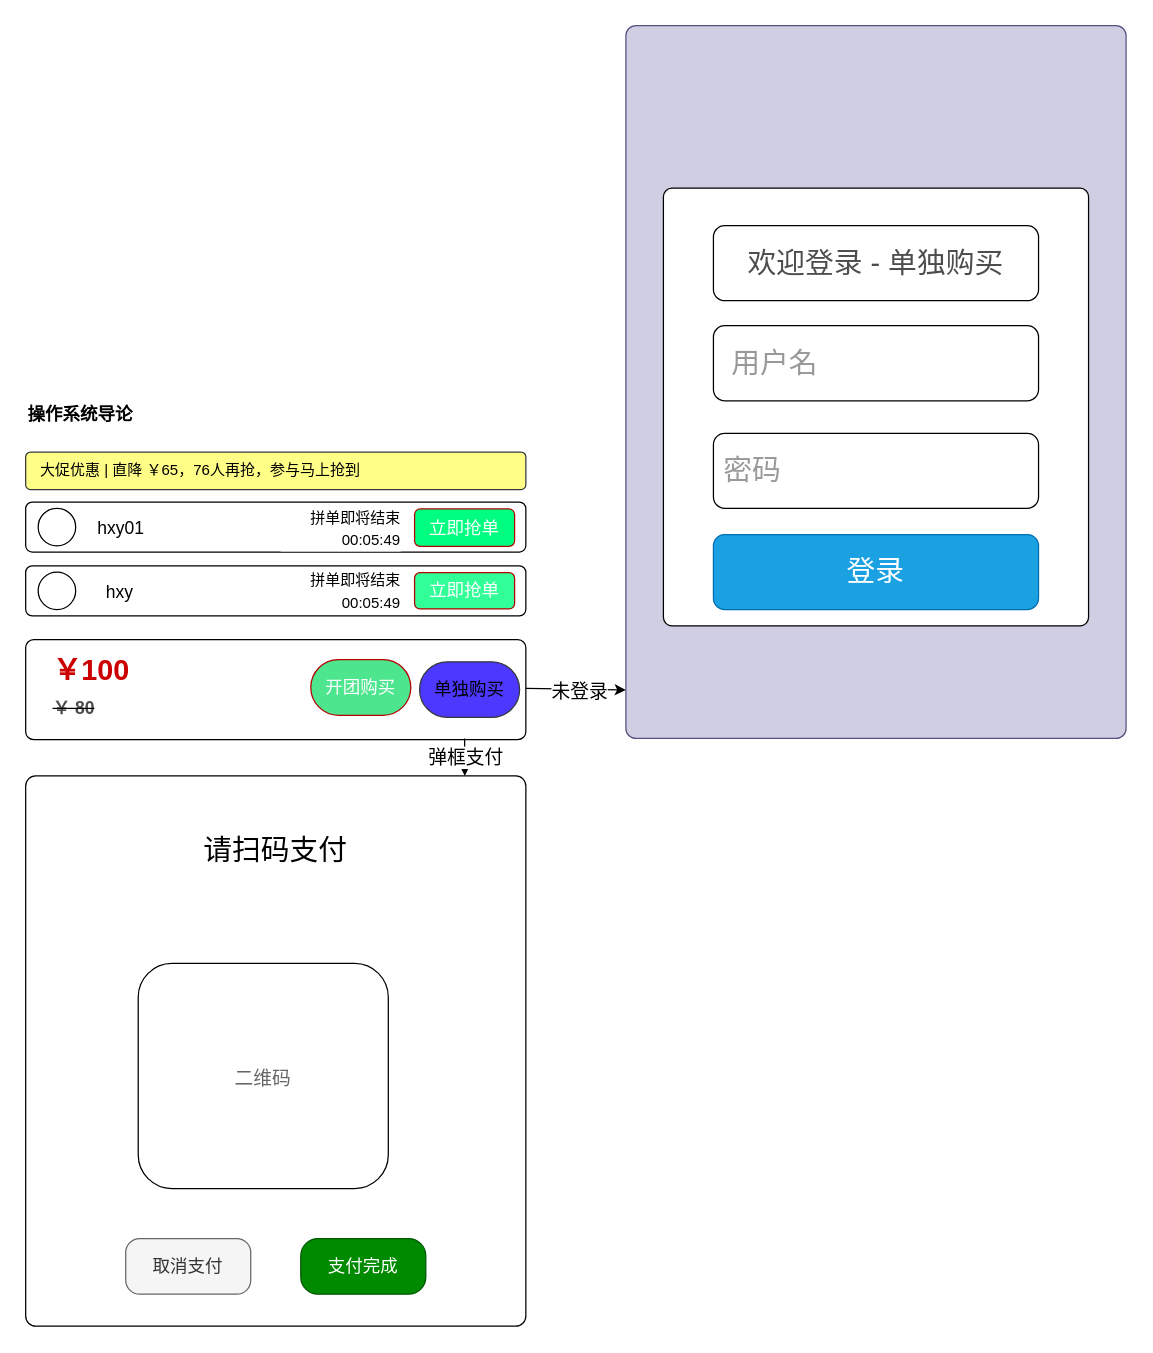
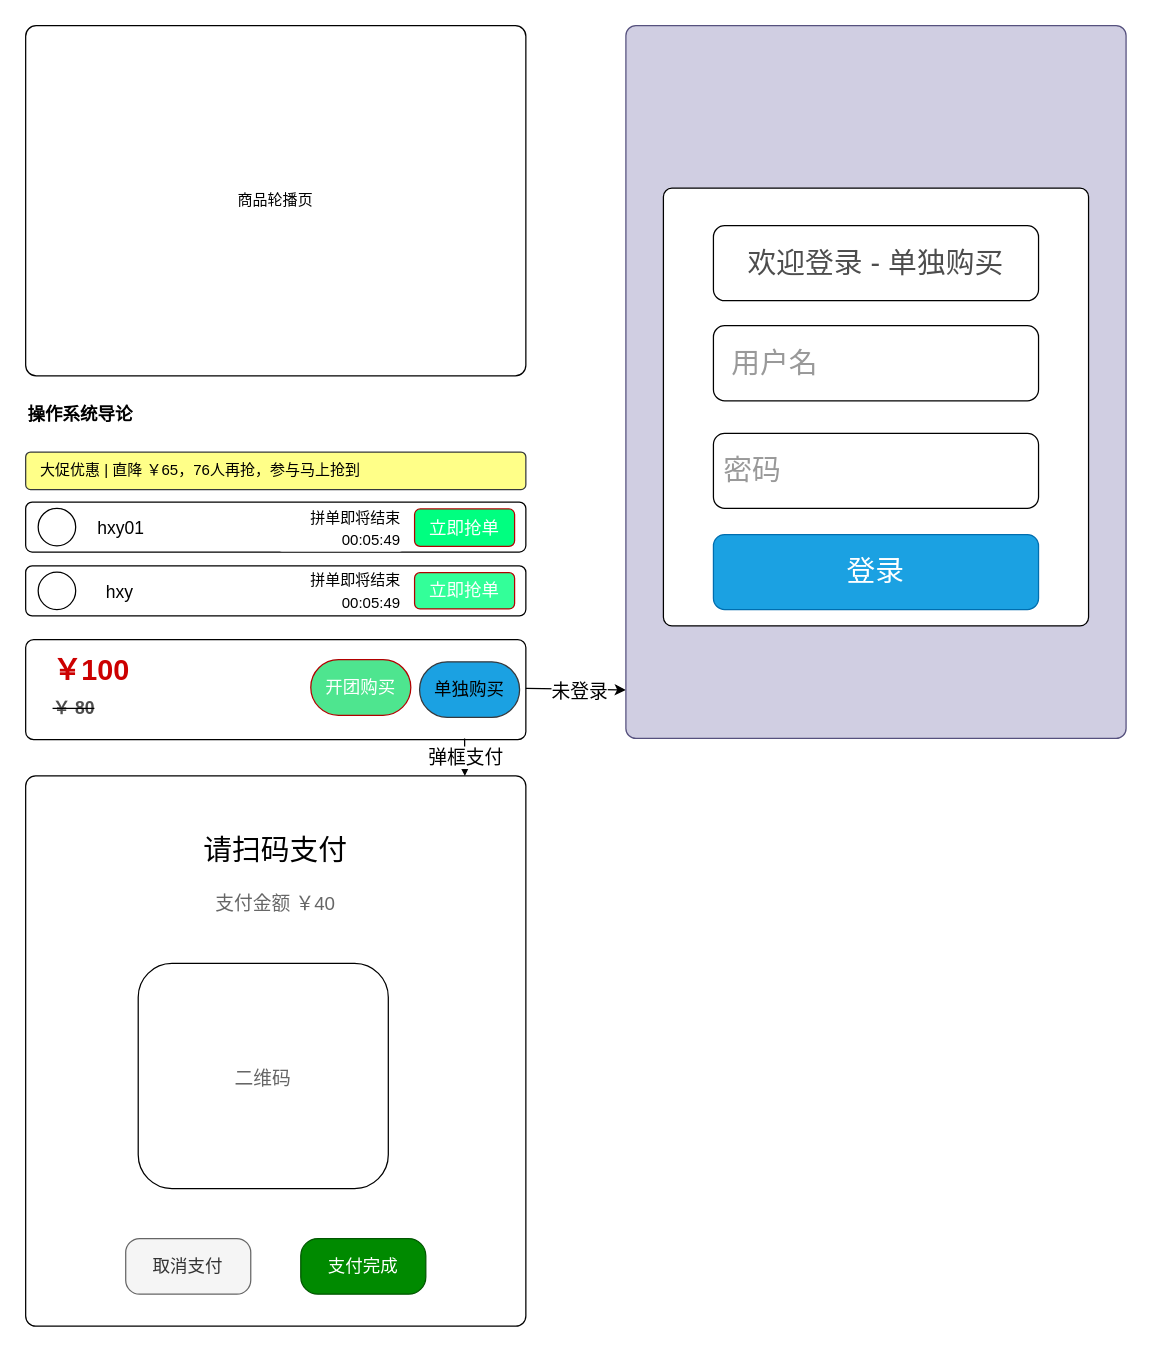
  <mxCell id="0" />
  <mxCell id="1" parent="0" />
+ <mxCell id="2" value="商品轮播页" style="rounded=1;whiteSpace=wrap;html=1;arcSize=3;" parent="1" vertex="1"><mxGeometry x="20" y="20" width="400" height="280" as="geometry" /></mxCell>
  <mxCell id="3" value="&lt;span style=&quot;font-size: 14px;&quot;&gt;&lt;b&gt;操作系统导论&lt;/b&gt;&lt;/span&gt;" style="rounded=1;whiteSpace=wrap;html=1;align=left;strokeColor=none;" parent="1" vertex="1"><mxGeometry x="20" y="311" width="400" height="40" as="geometry" /></mxCell>
  <mxCell id="4" value="" style="rounded=1;whiteSpace=wrap;html=1;arcSize=13;" parent="1" vertex="1"><mxGeometry x="20" y="401" width="400" height="40" as="geometry" /></mxCell>
  <mxCell id="5" value="" style="rounded=1;whiteSpace=wrap;html=1;arcSize=13;" parent="1" vertex="1"><mxGeometry x="20" y="452" width="400" height="40" as="geometry" /></mxCell>
  <mxCell id="6" value="" style="ellipse;whiteSpace=wrap;html=1;aspect=fixed;fontSize=14;" parent="1" vertex="1"><mxGeometry x="30" y="406" width="30" height="30" as="geometry" /></mxCell>
  <mxCell id="7" value="" style="ellipse;whiteSpace=wrap;html=1;aspect=fixed;fontSize=14;" parent="1" vertex="1"><mxGeometry x="30" y="457" width="30" height="30" as="geometry" /></mxCell>
  <mxCell id="8" value="立即抢单" style="rounded=1;whiteSpace=wrap;html=1;fontSize=14;fillColor=#00FF80;strokeColor=#B20000;fontColor=#ffffff;" parent="1" vertex="1"><mxGeometry x="331" y="406.5" width="80" height="30" as="geometry" /></mxCell>
  <mxCell id="9" value="立即抢单" style="rounded=1;whiteSpace=wrap;html=1;fontSize=14;fillColor=#33FF99;strokeColor=#B20000;fontColor=#ffffff;" parent="1" vertex="1"><mxGeometry x="331" y="457.5" width="80" height="29" as="geometry" /></mxCell>
  <mxCell id="10" value="hxy01" style="text;html=1;align=center;verticalAlign=middle;resizable=0;points=[];autosize=1;strokeColor=none;fillColor=none;fontSize=14;" parent="1" vertex="1"><mxGeometry x="68" y="407" width="55" height="29" as="geometry" /></mxCell>
  <mxCell id="11" value="hxy" style="text;html=1;align=center;verticalAlign=middle;resizable=0;points=[];autosize=1;strokeColor=none;fillColor=none;fontSize=14;" parent="1" vertex="1"><mxGeometry x="75" y="458" width="40" height="29" as="geometry" /></mxCell>
  <mxCell id="12" value="&amp;nbsp; &amp;nbsp;大促优惠 | 直降 ￥65，76人再抢，参与马上抢到" style="rounded=1;whiteSpace=wrap;html=1;arcSize=13;align=left;fillColor=#ffff88;strokeColor=#36393d;" parent="1" vertex="1"><mxGeometry x="20" y="361" width="400" height="30" as="geometry" /></mxCell>
  <mxCell id="13" value="&lt;font style=&quot;font-size: 12px;&quot;&gt;拼单即将结束&lt;/font&gt;" style="rounded=1;whiteSpace=wrap;html=1;fontSize=14;fillColor=default;strokeColor=none;align=right;" parent="1" vertex="1"><mxGeometry x="222" y="453" width="100" height="20" as="geometry" /></mxCell>
  <mxCell id="14" value="&lt;span style=&quot;font-size: 12px;&quot;&gt;00:05:49&lt;/span&gt;" style="rounded=1;whiteSpace=wrap;html=1;fontSize=14;fillColor=default;strokeColor=none;align=right;" parent="1" vertex="1"><mxGeometry x="222" y="471" width="100" height="20" as="geometry" /></mxCell>
  <mxCell id="15" value="&lt;font style=&quot;font-size: 12px;&quot;&gt;拼单即将结束&lt;/font&gt;" style="rounded=1;whiteSpace=wrap;html=1;fontSize=14;fillColor=default;strokeColor=none;align=right;" parent="1" vertex="1"><mxGeometry x="222" y="402.5" width="100" height="20" as="geometry" /></mxCell>
  <mxCell id="16" value="&lt;span style=&quot;font-size: 12px;&quot;&gt;00:05:49&lt;/span&gt;" style="rounded=1;whiteSpace=wrap;html=1;fontSize=14;fillColor=default;strokeColor=none;align=right;" parent="1" vertex="1"><mxGeometry x="222" y="420.5" width="100" height="20" as="geometry" /></mxCell>
  <mxCell id="17" value="" style="rounded=1;whiteSpace=wrap;html=1;fontSize=12;fillColor=default;arcSize=8;" parent="1" vertex="1"><mxGeometry x="20" y="511" width="400" height="80" as="geometry" /></mxCell>
- <mxCell id="18" value="单独购买" style="rounded=1;whiteSpace=wrap;html=1;fontSize=14;fillColor=#4C38FF;strokeColor=#36393d;arcSize=50;" parent="1" vertex="1"><mxGeometry x="335" y="528.75" width="80" height="44.5" as="geometry" /></mxCell>
+ <mxCell id="18" value="单独购买" style="rounded=1;whiteSpace=wrap;html=1;fontSize=14;fillColor=#1ba1e2;strokeColor=#36393d;arcSize=50;" parent="1" vertex="1"><mxGeometry x="335" y="528.75" width="80" height="44.5" as="geometry" /></mxCell>
  <mxCell id="19" style="edgeStyle=orthogonalEdgeStyle;rounded=0;orthogonalLoop=1;jettySize=auto;html=1;entryX=0;entryY=0.932;entryDx=0;entryDy=0;entryPerimeter=0;fontSize=15;fontColor=#666666;" parent="1" target="26" edge="1"><mxGeometry relative="1" as="geometry"><mxPoint x="420" y="550" as="sourcePoint" /></mxGeometry></mxCell>
  <mxCell id="20" value="&lt;font color=&quot;#000000&quot;&gt;未登录&lt;/font&gt;" style="edgeLabel;html=1;align=center;verticalAlign=middle;resizable=0;points=[];fontSize=15;fontColor=#666666;" parent="19" vertex="1" connectable="0"><mxGeometry x="0.067" relative="1" as="geometry"><mxPoint as="offset" /></mxGeometry></mxCell>
  <mxCell id="21" style="edgeStyle=orthogonalEdgeStyle;rounded=0;orthogonalLoop=1;jettySize=auto;html=1;entryX=0.878;entryY=0;entryDx=0;entryDy=0;entryPerimeter=0;fontSize=15;fontColor=#666666;" parent="1" target="32" edge="1"><mxGeometry relative="1" as="geometry"><mxPoint x="371" y="590" as="sourcePoint" /></mxGeometry></mxCell>
  <mxCell id="22" value="&lt;font color=&quot;#000000&quot;&gt;弹框支付&lt;/font&gt;" style="edgeLabel;html=1;align=center;verticalAlign=middle;resizable=0;points=[];fontSize=15;fontColor=#666666;" parent="21" vertex="1" connectable="0"><mxGeometry x="0.082" relative="1" as="geometry"><mxPoint y="-1" as="offset" /></mxGeometry></mxCell>
  <mxCell id="23" value="开团购买" style="rounded=1;whiteSpace=wrap;html=1;fontSize=14;fillColor=#4EE58F;strokeColor=#B20000;fontColor=#ffffff;arcSize=50;fillStyle=solid;" parent="1" vertex="1"><mxGeometry x="248" y="527" width="80" height="44.5" as="geometry" /></mxCell>
  <mxCell id="24" value="&lt;font color=&quot;#cc0000&quot; style=&quot;font-size: 23px;&quot;&gt;￥100&lt;/font&gt;" style="rounded=1;whiteSpace=wrap;html=1;fontSize=14;fillColor=default;fontStyle=1;align=left;strokeColor=none;" parent="1" vertex="1"><mxGeometry x="40" y="521" width="70" height="30" as="geometry" /></mxCell>
  <mxCell id="25" value="&lt;strike&gt;&lt;font color=&quot;#4d4d4d&quot;&gt;￥ 80&lt;/font&gt;&lt;/strike&gt;" style="rounded=1;whiteSpace=wrap;html=1;fontSize=14;fillColor=default;fontStyle=1;align=left;strokeColor=none;" parent="1" vertex="1"><mxGeometry x="40" y="551" width="70" height="30" as="geometry" /></mxCell>
  <mxCell id="26" value="" style="rounded=1;whiteSpace=wrap;html=1;fontSize=23;fillColor=#d0cee2;arcSize=2;strokeColor=#56517e;" parent="1" vertex="1"><mxGeometry x="500" y="20" width="400" height="570" as="geometry" /></mxCell>
  <mxCell id="27" value="" style="rounded=1;whiteSpace=wrap;html=1;fontSize=23;fontColor=#4D4D4D;fillColor=default;arcSize=2;" parent="1" vertex="1"><mxGeometry x="530" y="150" width="340" height="350" as="geometry" /></mxCell>
  <mxCell id="28" value="欢迎登录 - 单独购买" style="rounded=1;whiteSpace=wrap;html=1;fontSize=23;fontColor=#4D4D4D;fillColor=none;" parent="1" vertex="1"><mxGeometry x="570" y="180" width="260" height="60" as="geometry" /></mxCell>
  <mxCell id="29" value="&lt;font color=&quot;#999999&quot;&gt;&amp;nbsp; 用户名&lt;/font&gt;" style="rounded=1;whiteSpace=wrap;html=1;fontSize=23;fontColor=#4D4D4D;fillColor=none;align=left;" parent="1" vertex="1"><mxGeometry x="570" y="260" width="260" height="60" as="geometry" /></mxCell>
  <mxCell id="30" value="&lt;font color=&quot;#999999&quot;&gt;&amp;nbsp;密码&lt;/font&gt;" style="rounded=1;whiteSpace=wrap;html=1;fontSize=23;fontColor=#4D4D4D;fillColor=none;align=left;" parent="1" vertex="1"><mxGeometry x="570" y="346" width="260" height="60" as="geometry" /></mxCell>
  <mxCell id="31" value="登录" style="rounded=1;whiteSpace=wrap;html=1;fontSize=23;fontColor=#ffffff;fillColor=#1ba1e2;align=center;strokeColor=#006EAF;" parent="1" vertex="1"><mxGeometry x="570" y="427" width="260" height="60" as="geometry" /></mxCell>
  <mxCell id="32" value="" style="rounded=1;whiteSpace=wrap;html=1;fontSize=23;arcSize=2;" parent="1" vertex="1"><mxGeometry x="20" y="620" width="400" height="440" as="geometry" /></mxCell>
  <mxCell id="33" value="&lt;font color=&quot;#000000&quot;&gt;请扫码支付&lt;/font&gt;" style="rounded=1;whiteSpace=wrap;html=1;fontSize=23;fontColor=#FFFFFF;fillColor=none;strokeColor=none;" parent="1" vertex="1"><mxGeometry x="60" y="660" width="320" height="40" as="geometry" /></mxCell>
+ <mxCell id="34" value="&lt;font color=&quot;#666666&quot; style=&quot;font-size: 15px;&quot;&gt;支付金额 ￥40&lt;/font&gt;" style="rounded=1;whiteSpace=wrap;html=1;fontSize=23;fontColor=#FFFFFF;fillColor=none;strokeColor=none;" parent="1" vertex="1"><mxGeometry x="60" y="700" width="320" height="40" as="geometry" /></mxCell>
  <mxCell id="35" value="&lt;font color=&quot;#666666&quot;&gt;&lt;span style=&quot;font-size: 15px;&quot;&gt;二维码&lt;/span&gt;&lt;/font&gt;" style="rounded=1;whiteSpace=wrap;html=1;fontSize=23;fontColor=#FFFFFF;fillColor=none;" parent="1" vertex="1"><mxGeometry x="110" y="770" width="200" height="180" as="geometry" /></mxCell>
  <mxCell id="36" value="取消支付" style="rounded=1;whiteSpace=wrap;html=1;fontSize=14;fillColor=#f5f5f5;strokeColor=#666666;arcSize=25;fontColor=#333333;" parent="1" vertex="1"><mxGeometry x="100" y="990" width="100" height="44.5" as="geometry" /></mxCell>
  <mxCell id="37" value="支付完成" style="rounded=1;whiteSpace=wrap;html=1;fontSize=14;fillColor=#008a00;strokeColor=#005700;fontColor=#ffffff;arcSize=31;" parent="1" vertex="1"><mxGeometry x="240" y="990" width="100" height="44.5" as="geometry" /></mxCell>
